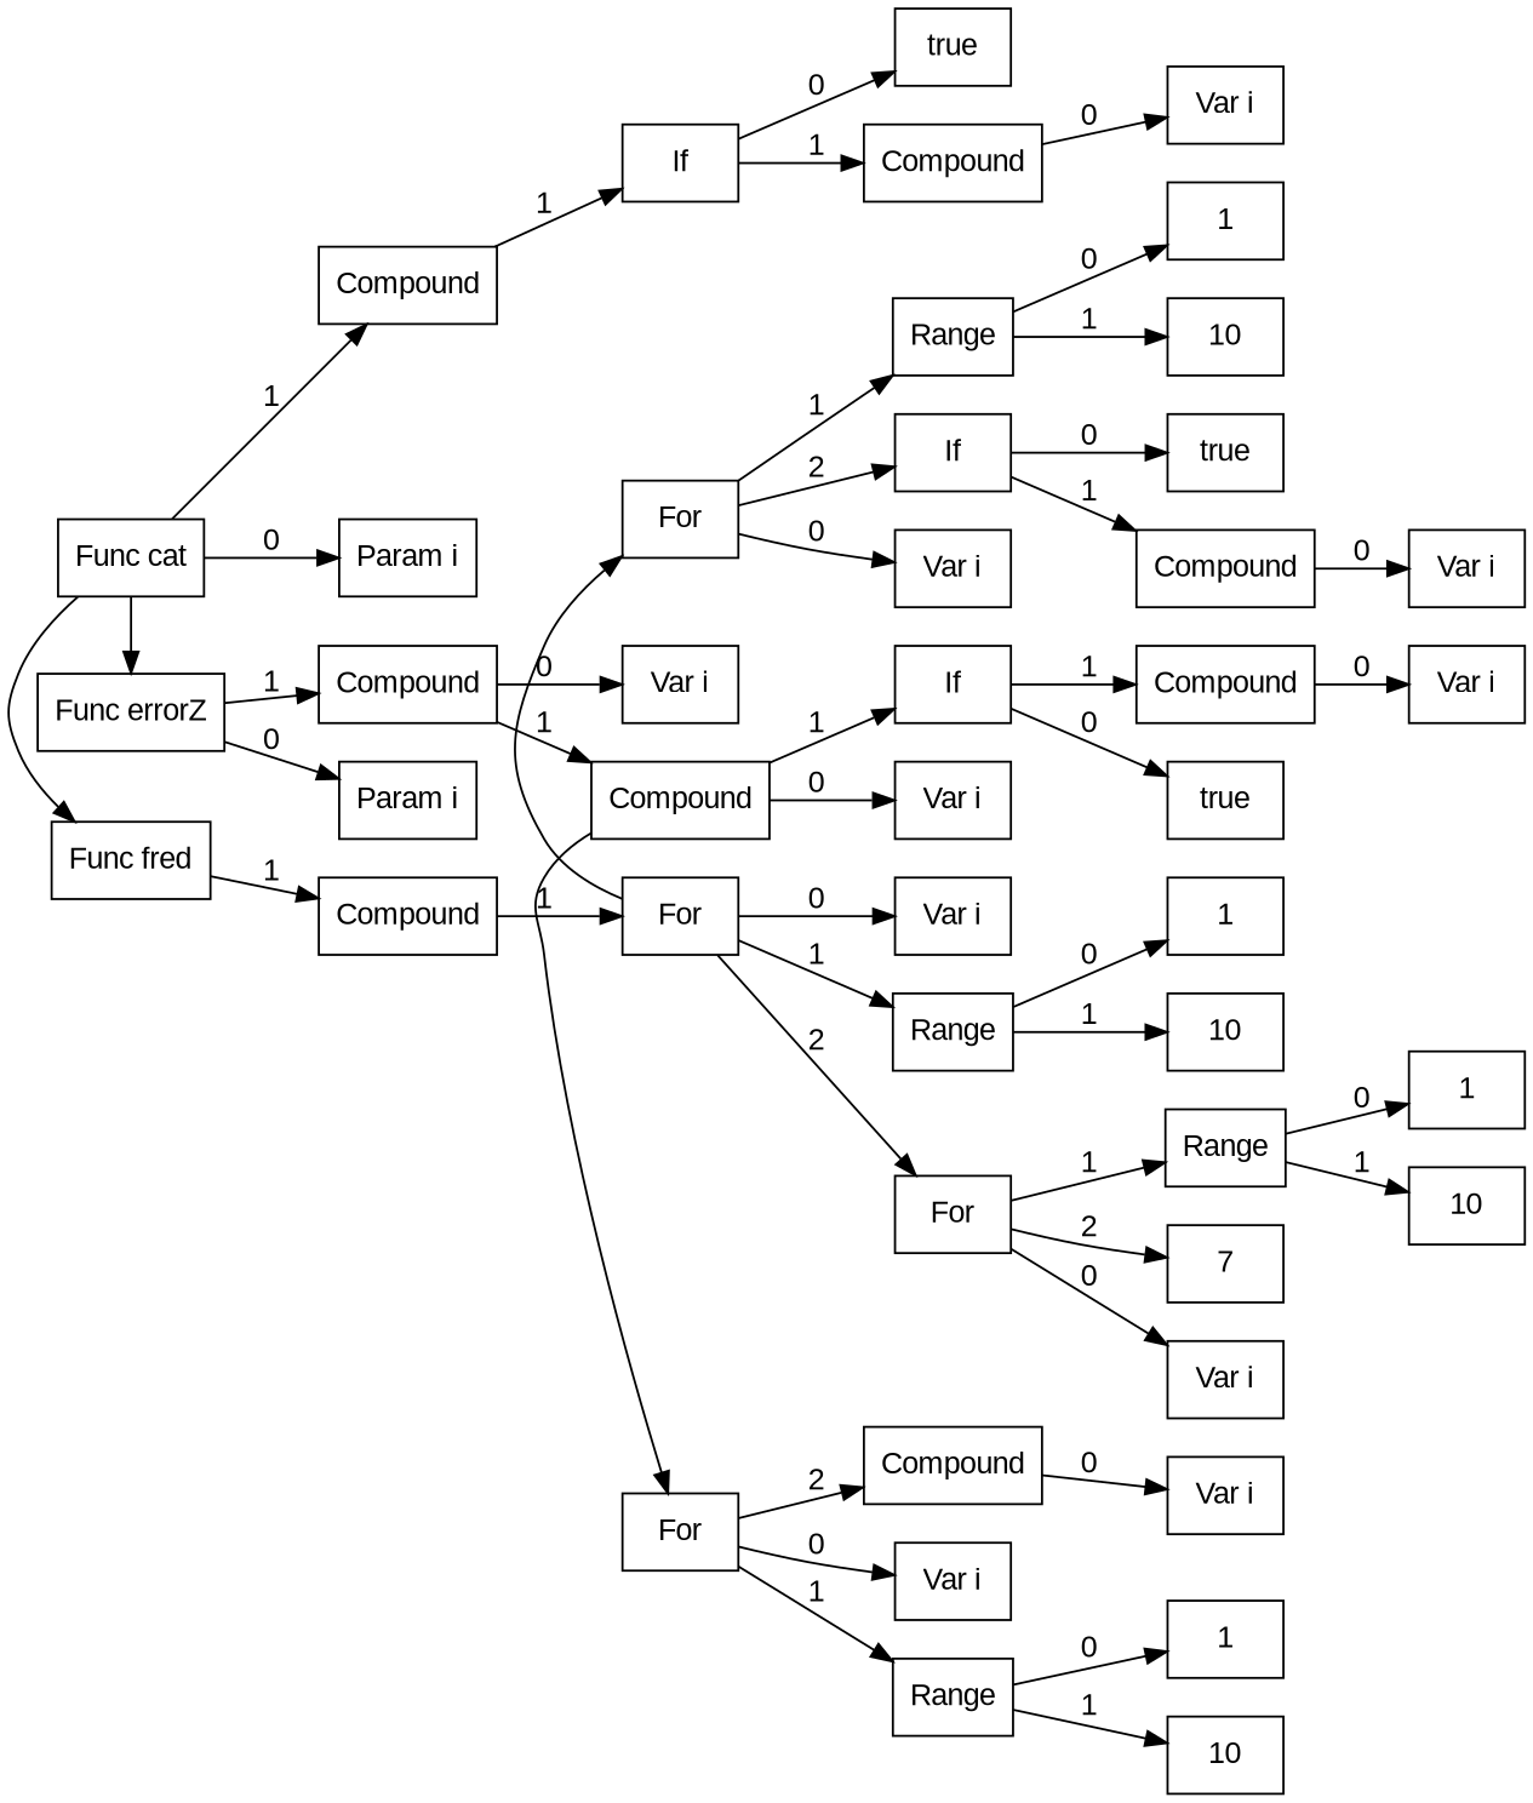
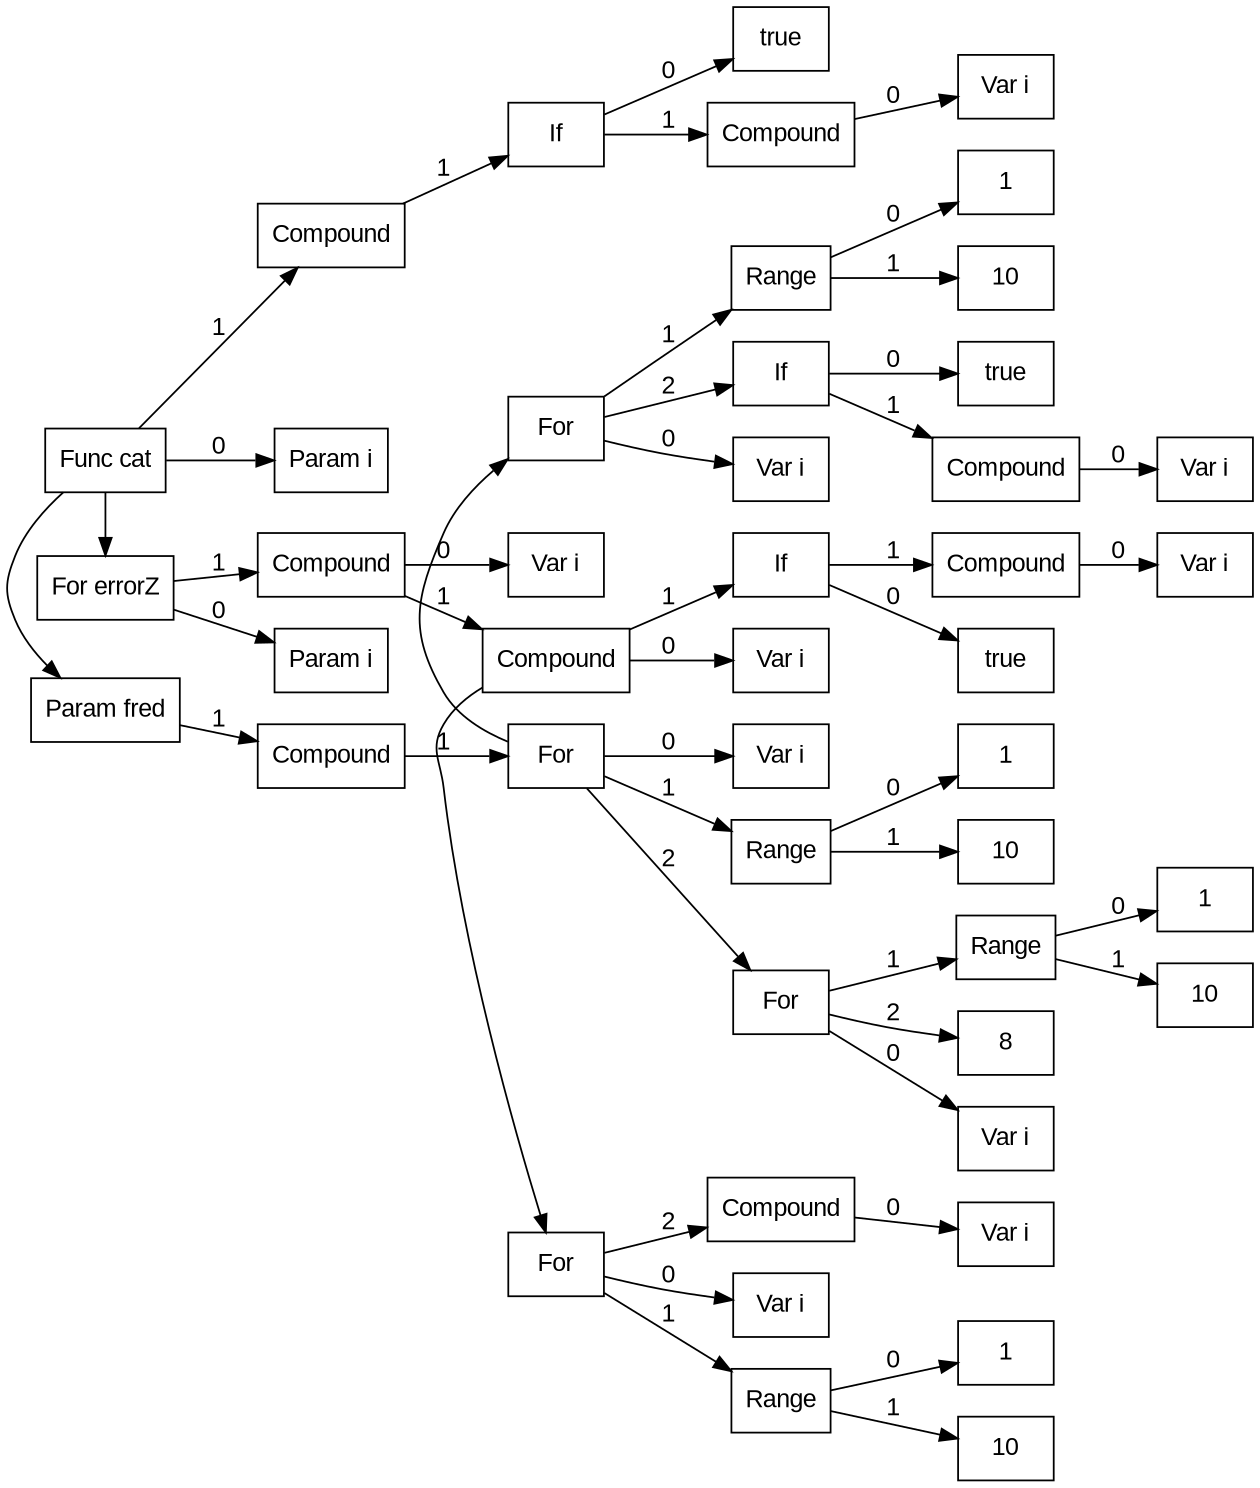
  digraph {
    fontname="Liberation Sans"
    rankdir=LR
    node [fontname="Liberation Sans" shape=box]
    edge [fontname="Liberation Sans"]
-   n1 [label="Func fred"]
+   n1 [label="Param fred"]
    n2 [label=Compound]
    n3 [label=For]
    n4 [label="Var i"]
    n5 [label=Range]
    n6 [label=For]
    n7 [label=1]
    n8 [label=10]
    n9 [label="Var i"]
    n10 [label=Range]
-   n11 [label=7]
+   n11 [label=8]
    n12 [label=1]
    n13 [label=10]
    n14 [label=For]
    n15 [label="Var i"]
    n16 [label=Range]
    n17 [label=If]
    n18 [label=1]
    n19 [label=10]
    n20 [label=true]
    n21 [label=Compound]
    n22 [label="Var i"]
    n23 [label="Func cat"]
-   n24 [label="Func errorZ"]
+   n24 [label="For errorZ"]
    n25 [label=Compound]
    n26 [label="Var i"]
    n27 [label="Param i"]
    n28 [label=Compound]
    n29 [label=If]
    n30 [label=true]
    n31 [label="Var i"]
    n32 [label=If]
    n33 [label="Param i"]
    n34 [label=Compound]
    n35 [label="Var i"]
    n36 [label=Compound]
    n37 [label=true]
    n38 [label=Compound]
    n39 [label="Var i"]
    n40 [label=For]
    n41 [label="Var i"]
    n42 [label=Range]
    n43 [label=Compound]
    n44 [label=1]
    n45 [label=10]
    n46 [label="Var i"]
    subgraph sub_1 {
      n1
      n2
    }
    subgraph sub_2 {
      ordering=out
      rank=same
      n2
    }
    subgraph sub_3 {
      ordering=out
      rank=same
      n3
    }
    subgraph sub_4 {
      n2
      n3
    }
    subgraph sub_5 {
      ordering=out
      rank=same
      n4
      n5
      n6
    }
    subgraph sub_6 {
      n3
      n4
      n5
      n6
    }
    subgraph sub_7 {
      ordering=out
      rank=same
      n7
      n8
    }
    subgraph sub_8 {
      n5
      n7
      n8
    }
    subgraph sub_9 {
      ordering=out
      rank=same
      n9
      n10
      n11
    }
    subgraph sub_10 {
      n6
      n9
      n10
      n11
    }
    subgraph sub_11 {
      ordering=out
      rank=same
      n12
      n13
    }
    subgraph sub_12 {
      n10
      n12
      n13
    }
    subgraph sub_13 {
      rank=same
      n3
      n14
    }
    subgraph sub_14 {
      n3
      n14
    }
    subgraph sub_15 {
      ordering=out
      rank=same
      n15
      n16
      n17
    }
    subgraph sub_16 {
      n14
      n15
      n16
      n17
    }
    subgraph sub_17 {
      ordering=out
      rank=same
      n18
      n19
    }
    subgraph sub_18 {
      n16
      n18
      n19
    }
    subgraph sub_19 {
      ordering=out
      rank=same
      n20
      n21
    }
    subgraph sub_20 {
      n17
      n20
      n21
    }
    subgraph sub_21 {
      ordering=out
      rank=same
      n22
    }
    subgraph sub_22 {
      n21
      n22
    }
    subgraph sub_23 {
      rank=same
      n1
      n23
      n24
    }
    subgraph sub_24 {
      n1
      n23
      n24
    }
    subgraph sub_25 {
      n25
      n26
    }
    subgraph sub_26 {
      ordering=out
      rank=same
      n27
      n28
    }
    subgraph sub_27 {
      n23
      n27
      n28
    }
    subgraph sub_28 {
      ordering=out
      rank=same
      n29
    }
    subgraph sub_29 {
      n28
      n29
    }
    subgraph sub_30 {
      ordering=out
      rank=same
      n25
      n30
    }
    subgraph sub_31 {
      n25
      n29
      n30
    }
    subgraph sub_32 {
      ordering=out
      rank=same
      n26
    }
    subgraph sub_33 {
      ordering=out
      rank=same
      n31
      n32
    }
    subgraph sub_34 {
      ordering=out
      rank=same
      n33
      n34
    }
    subgraph sub_35 {
      n24
      n33
      n34
    }
    subgraph sub_36 {
      ordering=out
      rank=same
      n35
      n36
    }
    subgraph sub_37 {
      n34
      n35
      n36
    }
    subgraph sub_38 {
      n31
      n32
      n36
    }
    subgraph sub_39 {
      ordering=out
      rank=same
      n37
      n38
    }
    subgraph sub_40 {
      n32
      n37
      n38
    }
    subgraph sub_41 {
      ordering=out
      rank=same
      n39
    }
    subgraph sub_42 {
      n38
      n39
    }
    subgraph sub_43 {
      rank=same
      n36
      n40
    }
    subgraph sub_44 {
      n36
      n40
    }
    subgraph sub_45 {
      ordering=out
      rank=same
      n41
      n42
      n43
    }
    subgraph sub_46 {
      n40
      n41
      n42
      n43
    }
    subgraph sub_47 {
      ordering=out
      rank=same
      n44
      n45
    }
    subgraph sub_48 {
      n42
      n44
      n45
    }
    subgraph sub_49 {
      ordering=out
      rank=same
      n46
    }
    subgraph sub_50 {
      n43
      n46
    }
    n1 -> n2 [label=1]
    n2 -> n3 [label=1]
    n3 -> n4 [label=0]
    n3 -> n5 [label=1]
    n3 -> n6 [label=2]
    n3 -> n14
    n5 -> n7 [label=0]
    n5 -> n8 [label=1]
    n6 -> n9 [label=0]
    n6 -> n10 [label=1]
    n6 -> n11 [label=2]
    n10 -> n12 [label=0]
    n10 -> n13 [label=1]
    n14 -> n15 [label=0]
    n14 -> n16 [label=1]
    n14 -> n17 [label=2]
    n16 -> n18 [label=0]
    n16 -> n19 [label=1]
    n17 -> n20 [label=0]
    n17 -> n21 [label=1]
    n21 -> n22 [label=0]
    n23 -> n1
    n23 -> n24
    n23 -> n27 [label=0]
    n23 -> n28 [label=1]
    n24 -> n33 [label=0]
    n24 -> n34 [label=1]
    n25 -> n26 [label=0]
    n28 -> n29 [label=1]
    n29 -> n25 [label=1]
    n29 -> n30 [label=0]
    n32 -> n37 [label=0]
    n32 -> n38 [label=1]
    n34 -> n35 [label=0]
    n34 -> n36 [label=1]
    n36 -> n31 [label=0]
    n36 -> n32 [label=1]
    n36 -> n40
    n38 -> n39 [label=0]
    n40 -> n41 [label=0]
    n40 -> n42 [label=1]
    n40 -> n43 [label=2]
    n42 -> n44 [label=0]
    n42 -> n45 [label=1]
    n43 -> n46 [label=0]
  }
